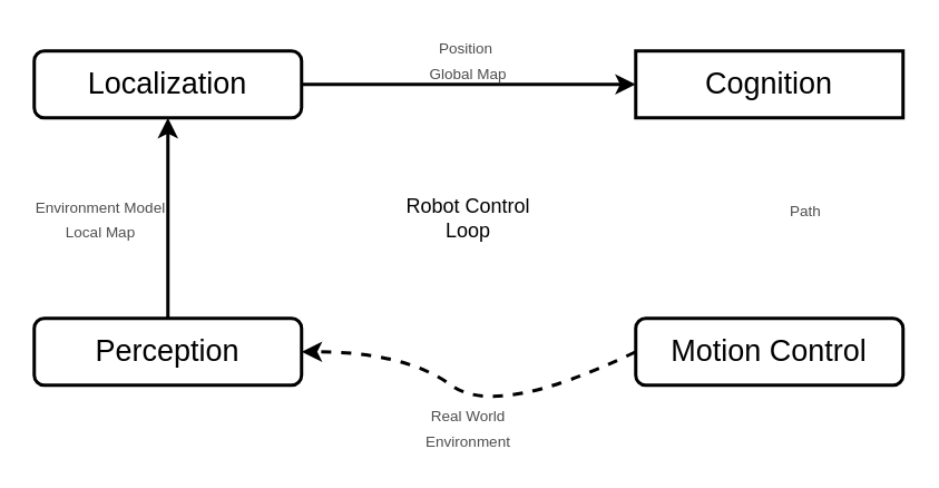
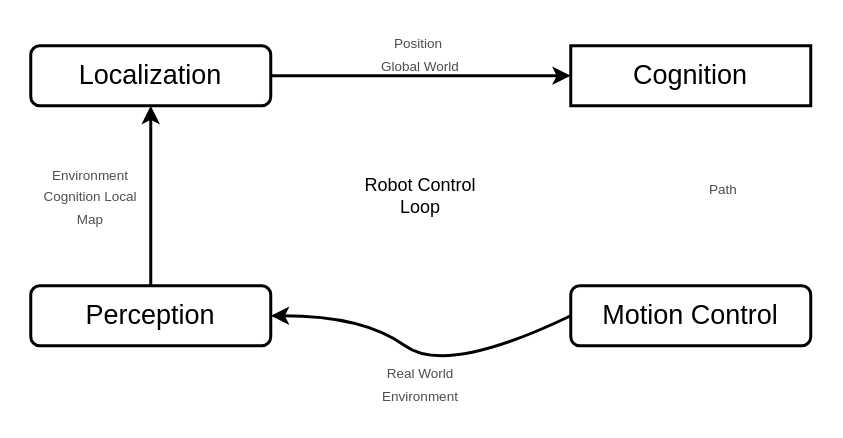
  <mxCell id="0" />
  <mxCell id="1" parent="0" />
  <mxCell id="2" value="&lt;font style=&quot;font-size: 18px;&quot;&gt;Localization&lt;/font&gt;" style="rounded=1;whiteSpace=wrap;html=1;strokeWidth=2;" vertex="1" parent="1"><mxGeometry x="20" y="30" width="160" height="40" as="geometry" /></mxCell>
  <mxCell id="3" value="&lt;font style=&quot;font-size: 18px;&quot;&gt;Cognition&lt;/font&gt;" style="whiteSpace=wrap;html=1;strokeWidth=2;rounded=0;" vertex="1" parent="1"><mxGeometry x="380" y="30" width="160" height="40" as="geometry" /></mxCell>
  <mxCell id="4" value="&lt;font style=&quot;font-size: 18px;&quot;&gt;Motion Control&lt;/font&gt;" style="rounded=1;whiteSpace=wrap;html=1;strokeWidth=2;" vertex="1" parent="1"><mxGeometry x="380" y="190" width="160" height="40" as="geometry" /></mxCell>
  <mxCell id="5" value="&lt;font style=&quot;font-size: 18px;&quot;&gt;Perception&lt;/font&gt;" style="rounded=1;whiteSpace=wrap;html=1;strokeWidth=2;" vertex="1" parent="1"><mxGeometry x="20" y="190" width="160" height="40" as="geometry" /></mxCell>
  <mxCell id="6" value="" style="endArrow=classic;html=1;rounded=0;exitX=1;exitY=0.5;exitDx=0;exitDy=0;entryX=0;entryY=0.5;entryDx=0;entryDy=0;strokeWidth=2;" edge="1" parent="1" source="2" target="3"><mxGeometry width="50" height="50" relative="1" as="geometry"><mxPoint x="212" y="60" as="sourcePoint" /><mxPoint x="262" y="10" as="targetPoint" /></mxGeometry></mxCell>
  <mxCell id="7" value="" style="endArrow=classic;html=1;rounded=0;exitX=0.5;exitY=0;exitDx=0;exitDy=0;entryX=0.5;entryY=1;entryDx=0;entryDy=0;strokeWidth=2;" edge="1" parent="1" source="5" target="2"><mxGeometry width="50" height="50" relative="1" as="geometry"><mxPoint x="52" y="150" as="sourcePoint" /><mxPoint x="252" y="150" as="targetPoint" /></mxGeometry></mxCell>
  <mxCell id="8" value="Robot Control Loop" style="text;html=1;align=center;verticalAlign=middle;whiteSpace=wrap;rounded=0;" vertex="1" parent="1"><mxGeometry x="240" y="110" width="80" height="40" as="geometry" /></mxCell>
  <mxCell id="9" value="&lt;font color=&quot;#4d4d4d&quot; style=&quot;font-size: 9px;&quot;&gt;Path&lt;/font&gt;" style="text;html=1;align=center;verticalAlign=middle;whiteSpace=wrap;rounded=0;strokeWidth=1;" vertex="1" parent="1"><mxGeometry x="452" y="110" width="60" height="30" as="geometry" /></mxCell>
- <mxCell id="10" value="&lt;font color=&quot;#4d4d4d&quot; style=&quot;font-size: 9px;&quot;&gt;Environment Model Local Map&lt;/font&gt;" style="text;html=1;align=center;verticalAlign=middle;whiteSpace=wrap;rounded=0;strokeWidth=1;" vertex="1" parent="1"><mxGeometry x="20" y="115" width="80" height="30" as="geometry" /></mxCell>
- <mxCell id="11" value="" style="curved=1;endArrow=classic;html=1;rounded=0;entryX=1;entryY=0.5;entryDx=0;entryDy=0;exitX=0;exitY=0.5;exitDx=0;exitDy=0;strokeWidth=2;dashed=1;" edge="1" parent="1" source="4" target="5"><mxGeometry width="50" height="50" relative="1" as="geometry"><mxPoint x="247" y="250" as="sourcePoint" /><mxPoint x="297" y="200" as="targetPoint" /><Array as="points"><mxPoint x="297" y="250" /><mxPoint x="242" y="210" /></Array></mxGeometry></mxCell>
+ <mxCell id="10" value="&lt;font color=&quot;#4d4d4d&quot; style=&quot;font-size: 9px;&quot;&gt;Environment Cognition Local Map&lt;/font&gt;" style="text;html=1;align=center;verticalAlign=middle;whiteSpace=wrap;rounded=0;strokeWidth=1;" vertex="1" parent="1"><mxGeometry x="20" y="115" width="80" height="30" as="geometry" /></mxCell>
+ <mxCell id="11" value="" style="curved=1;endArrow=classic;html=1;rounded=0;entryX=1;entryY=0.5;entryDx=0;entryDy=0;exitX=0;exitY=0.5;exitDx=0;exitDy=0;strokeWidth=2;dashed=0;" edge="1" parent="1" source="4" target="5"><mxGeometry width="50" height="50" relative="1" as="geometry"><mxPoint x="247" y="250" as="sourcePoint" /><mxPoint x="297" y="200" as="targetPoint" /><Array as="points"><mxPoint x="297" y="250" /><mxPoint x="242" y="210" /></Array></mxGeometry></mxCell>
  <mxCell id="12" value="&lt;font color=&quot;#4d4d4d&quot; style=&quot;font-size: 9px;&quot;&gt;Real World Environment&lt;/font&gt;" style="text;html=1;align=center;verticalAlign=middle;whiteSpace=wrap;rounded=0;strokeWidth=1;" vertex="1" parent="1"><mxGeometry x="250" y="240" width="60" height="30" as="geometry" /></mxCell>
- <mxCell id="13" value="&lt;font color=&quot;#4d4d4d&quot; style=&quot;font-size: 9px;&quot;&gt;Position&amp;nbsp;&lt;/font&gt;&lt;div&gt;&lt;font color=&quot;#4d4d4d&quot; style=&quot;font-size: 9px;&quot;&gt;Global Map&lt;/font&gt;&lt;/div&gt;" style="text;html=1;align=center;verticalAlign=middle;whiteSpace=wrap;rounded=0;strokeWidth=1;" vertex="1" parent="1"><mxGeometry x="230" y="20" width="100" height="30" as="geometry" /></mxCell>
+ <mxCell id="13" value="&lt;font color=&quot;#4d4d4d&quot; style=&quot;font-size: 9px;&quot;&gt;Position&amp;nbsp;&lt;/font&gt;&lt;div&gt;&lt;font color=&quot;#4d4d4d&quot; style=&quot;font-size: 9px;&quot;&gt;Global World&lt;/font&gt;&lt;/div&gt;" style="text;html=1;align=center;verticalAlign=middle;whiteSpace=wrap;rounded=0;strokeWidth=1;" vertex="1" parent="1"><mxGeometry x="230" y="20" width="100" height="30" as="geometry" /></mxCell>
